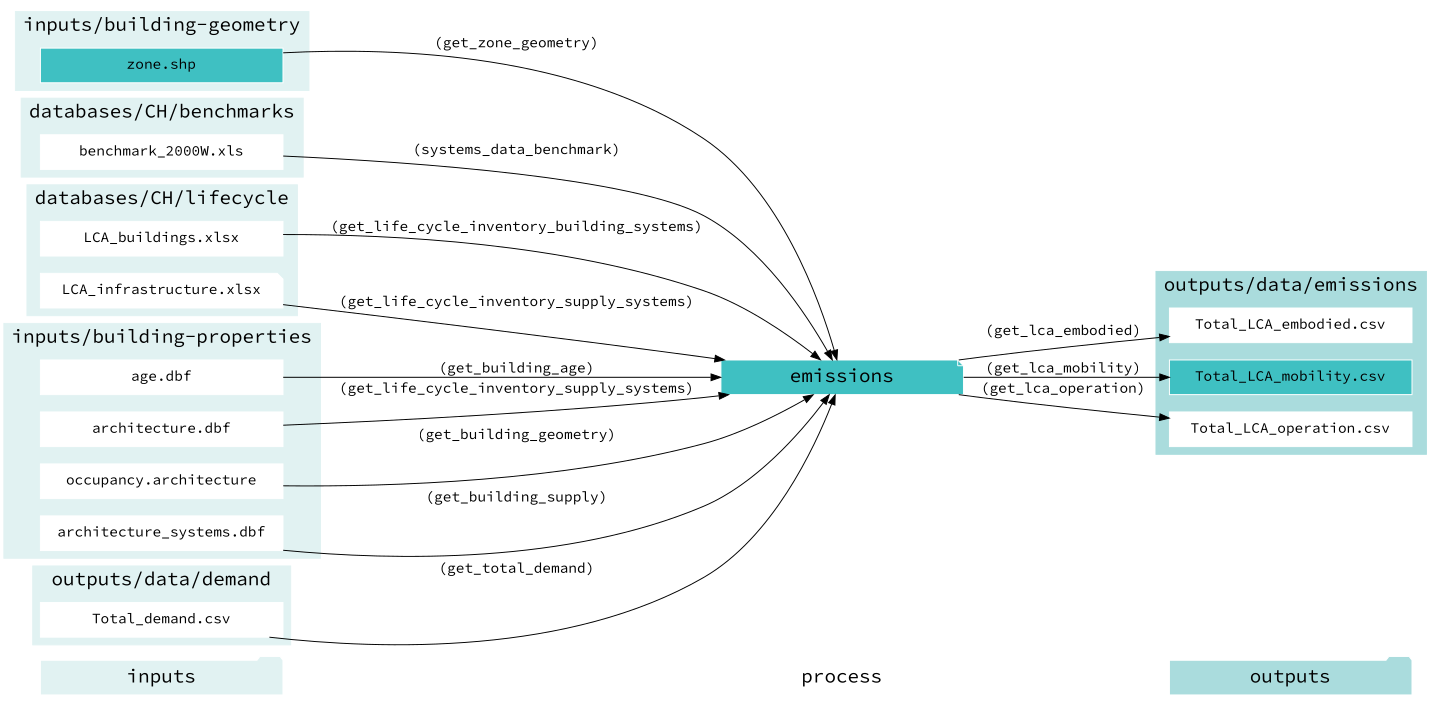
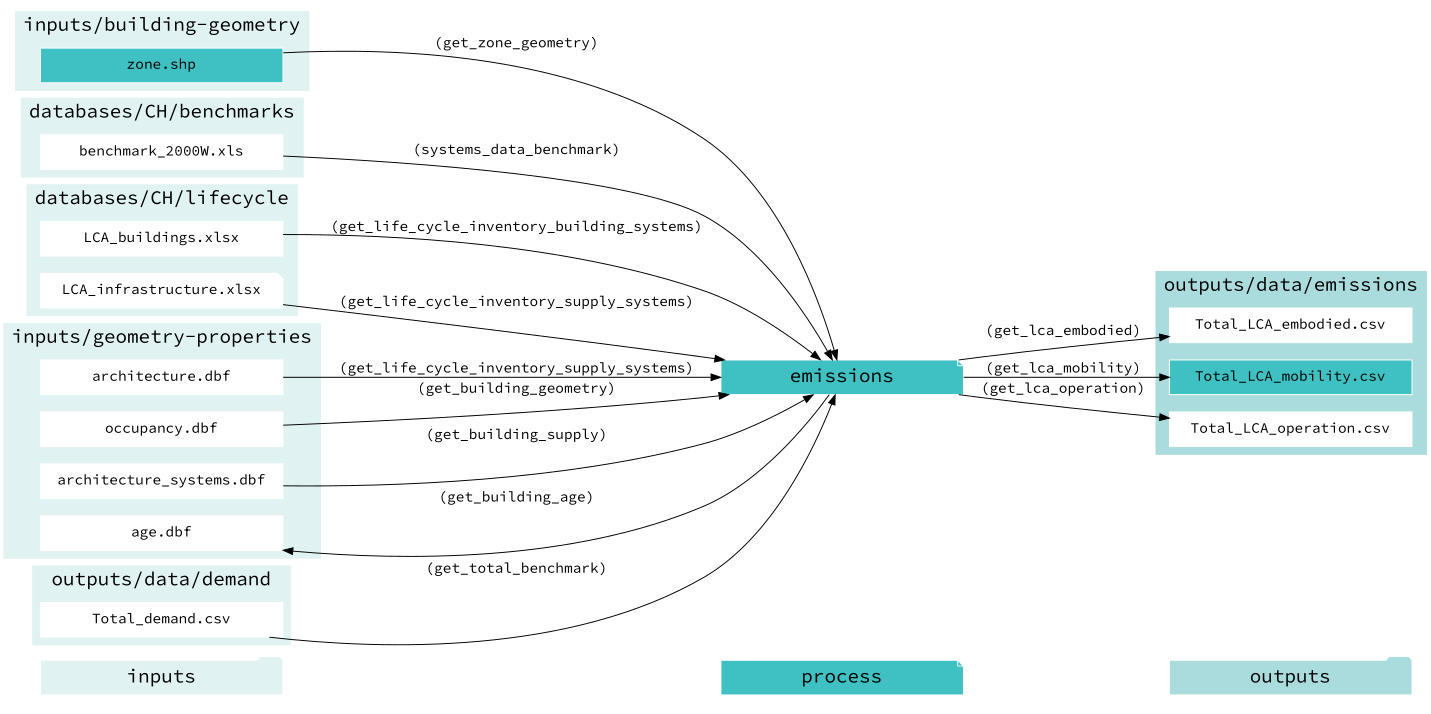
  digraph {
    fontname="Source Code Pro"
    newrank=true
    rankdir=LR
    node [color=white fixedsize=true fontname="Source Code Pro" fontsize=15 shape=box style=filled]
    edge [fontname="Source Code Pro" fontsize=15]
-   process [fillcolor=white fontsize=20 shape=note width=3.5]
+   process [fillcolor="#3FC0C2" fontsize=20 shape=note width=3.5]
    outputs [fillcolor="#aadcdd" fontsize=20 shape=folder width=3.5]
    inputs [fillcolor="#E1F2F2" fontsize=20 shape=folder width=3.5]
    "zone.shp" [fillcolor="#3FC0C2" width=3.5]
    "benchmark_2000W.xls" [width=3.5]
    "LCA_buildings.xlsx" [width=3.5]
    "LCA_infrastructure.xlsx" [shape=note width=3.5]
    "age.dbf" [width=3.5]
    "architecture.dbf" [width=3.5]
-   "occupancy.dbf" [width=3.5 label="occupancy.architecture"]
+   "occupancy.dbf" [width=3.5]
    n11 [label="architecture_systems.dbf" width=3.5]
    "Total_demand.csv" [width=3.5]
    "Total_LCA_embodied.csv" [width=3.5]
    "Total_LCA_mobility.csv" [fillcolor="#3FC0C2" width=3.5]
    "Total_LCA_operation.csv" [width=3.5]
    emissions [fillcolor="#3FC0C2" fontsize=20 shape=note width=3.5]
    subgraph cluster_1 {
      fontsize=25
      style=invis
      process
      outputs
      inputs
    }
    subgraph cluster_2 {
      color="#E1F2F2"
      fontsize=20
      label="inputs/building-geometry"
      rank=same
      style=filled
      "zone.shp"
    }
    subgraph cluster_3 {
      color="#E1F2F2"
      fontsize=20
      label="databases/CH/lifecycle"
      rank=same
      style=filled
      "LCA_buildings.xlsx"
      "LCA_infrastructure.xlsx"
    }
    subgraph cluster_4 {
      color="#E1F2F2"
      fontsize=20
      label="databases/CH/benchmarks"
      rank=same
      style=filled
      "benchmark_2000W.xls"
    }
    subgraph cluster_5 {
      color="#E1F2F2"
      fontsize=20
-     label="inputs/building-properties"
+     label="inputs/geometry-properties"
      rank=same
      style=filled
      "age.dbf"
      "architecture.dbf"
      "occupancy.dbf"
      n11
    }
    subgraph cluster_6 {
      color="#E1F2F2"
      fontsize=20
      label="outputs/data/demand"
      rank=same
      style=filled
      "Total_demand.csv"
    }
    subgraph cluster_7 {
      color="#aadcdd"
      fontsize=20
      label="outputs/data/emissions"
      rank=same
      style=filled
      "Total_LCA_embodied.csv"
      "Total_LCA_mobility.csv"
      "Total_LCA_operation.csv"
    }
    process -> outputs [style=invis]
    inputs -> process [style=invis]
    "zone.shp" -> emissions [label="(get_zone_geometry)"]
    "benchmark_2000W.xls" -> emissions [label="(systems_data_benchmark)"]
    "LCA_buildings.xlsx" -> emissions [label="(get_life_cycle_inventory_building_systems)"]
    "LCA_infrastructure.xlsx" -> emissions [label="(get_life_cycle_inventory_supply_systems)"]
-   "age.dbf" -> emissions [label="(get_building_age)"]
+   emissions -> "age.dbf" [label="(get_building_age)"]
    "architecture.dbf" -> emissions [label="(get_life_cycle_inventory_supply_systems)"]
    "occupancy.dbf" -> emissions [label="(get_building_geometry)"]
    n11 -> emissions [label="(get_building_supply)"]
-   "Total_demand.csv" -> emissions [label="(get_total_demand)"]
+   "Total_demand.csv" -> emissions [label="(get_total_benchmark)"]
    emissions -> "Total_LCA_embodied.csv" [label="(get_lca_embodied)"]
    emissions -> "Total_LCA_mobility.csv" [label="(get_lca_mobility)"]
    emissions -> "Total_LCA_operation.csv" [label="(get_lca_operation)"]
  }
